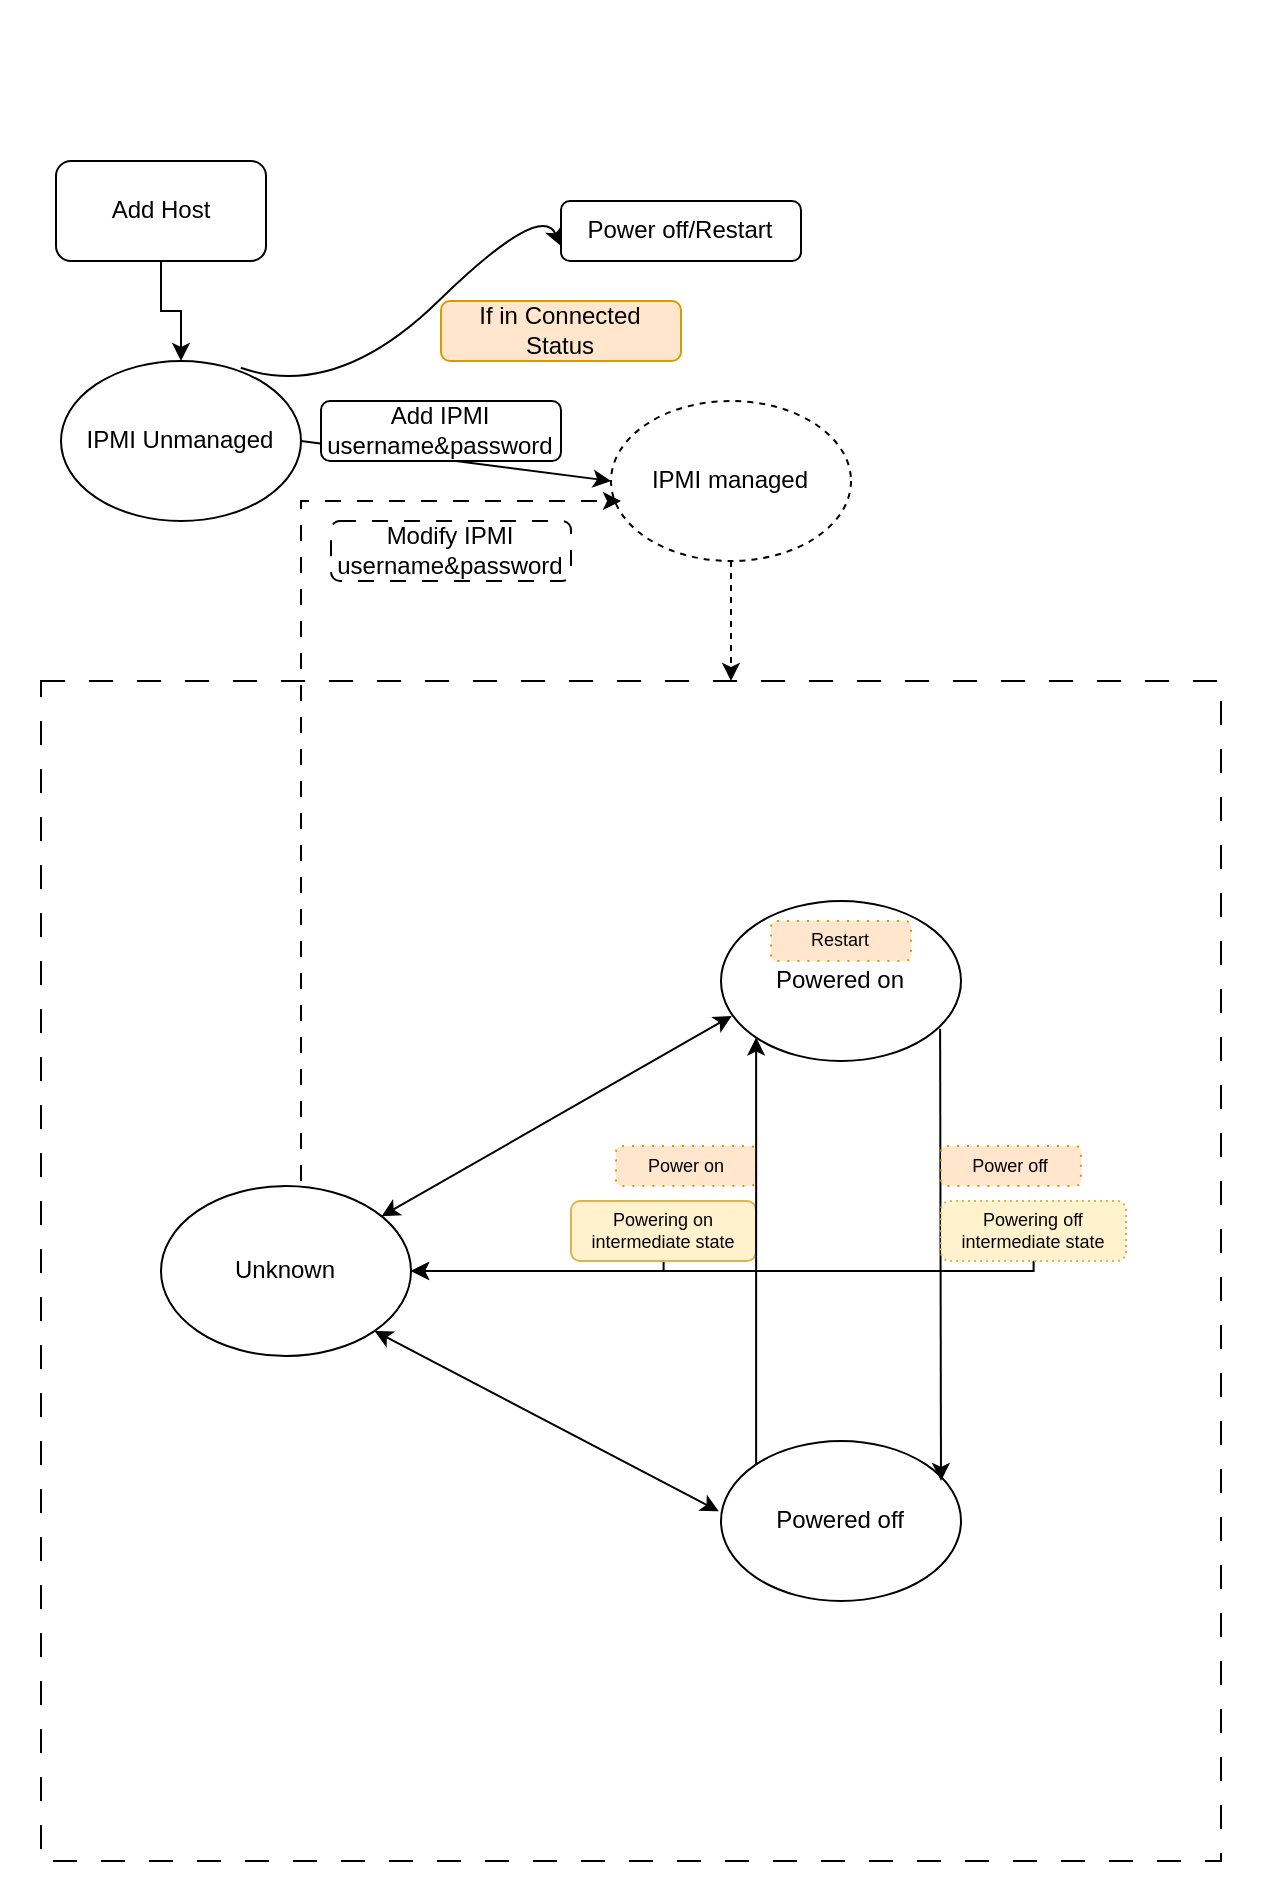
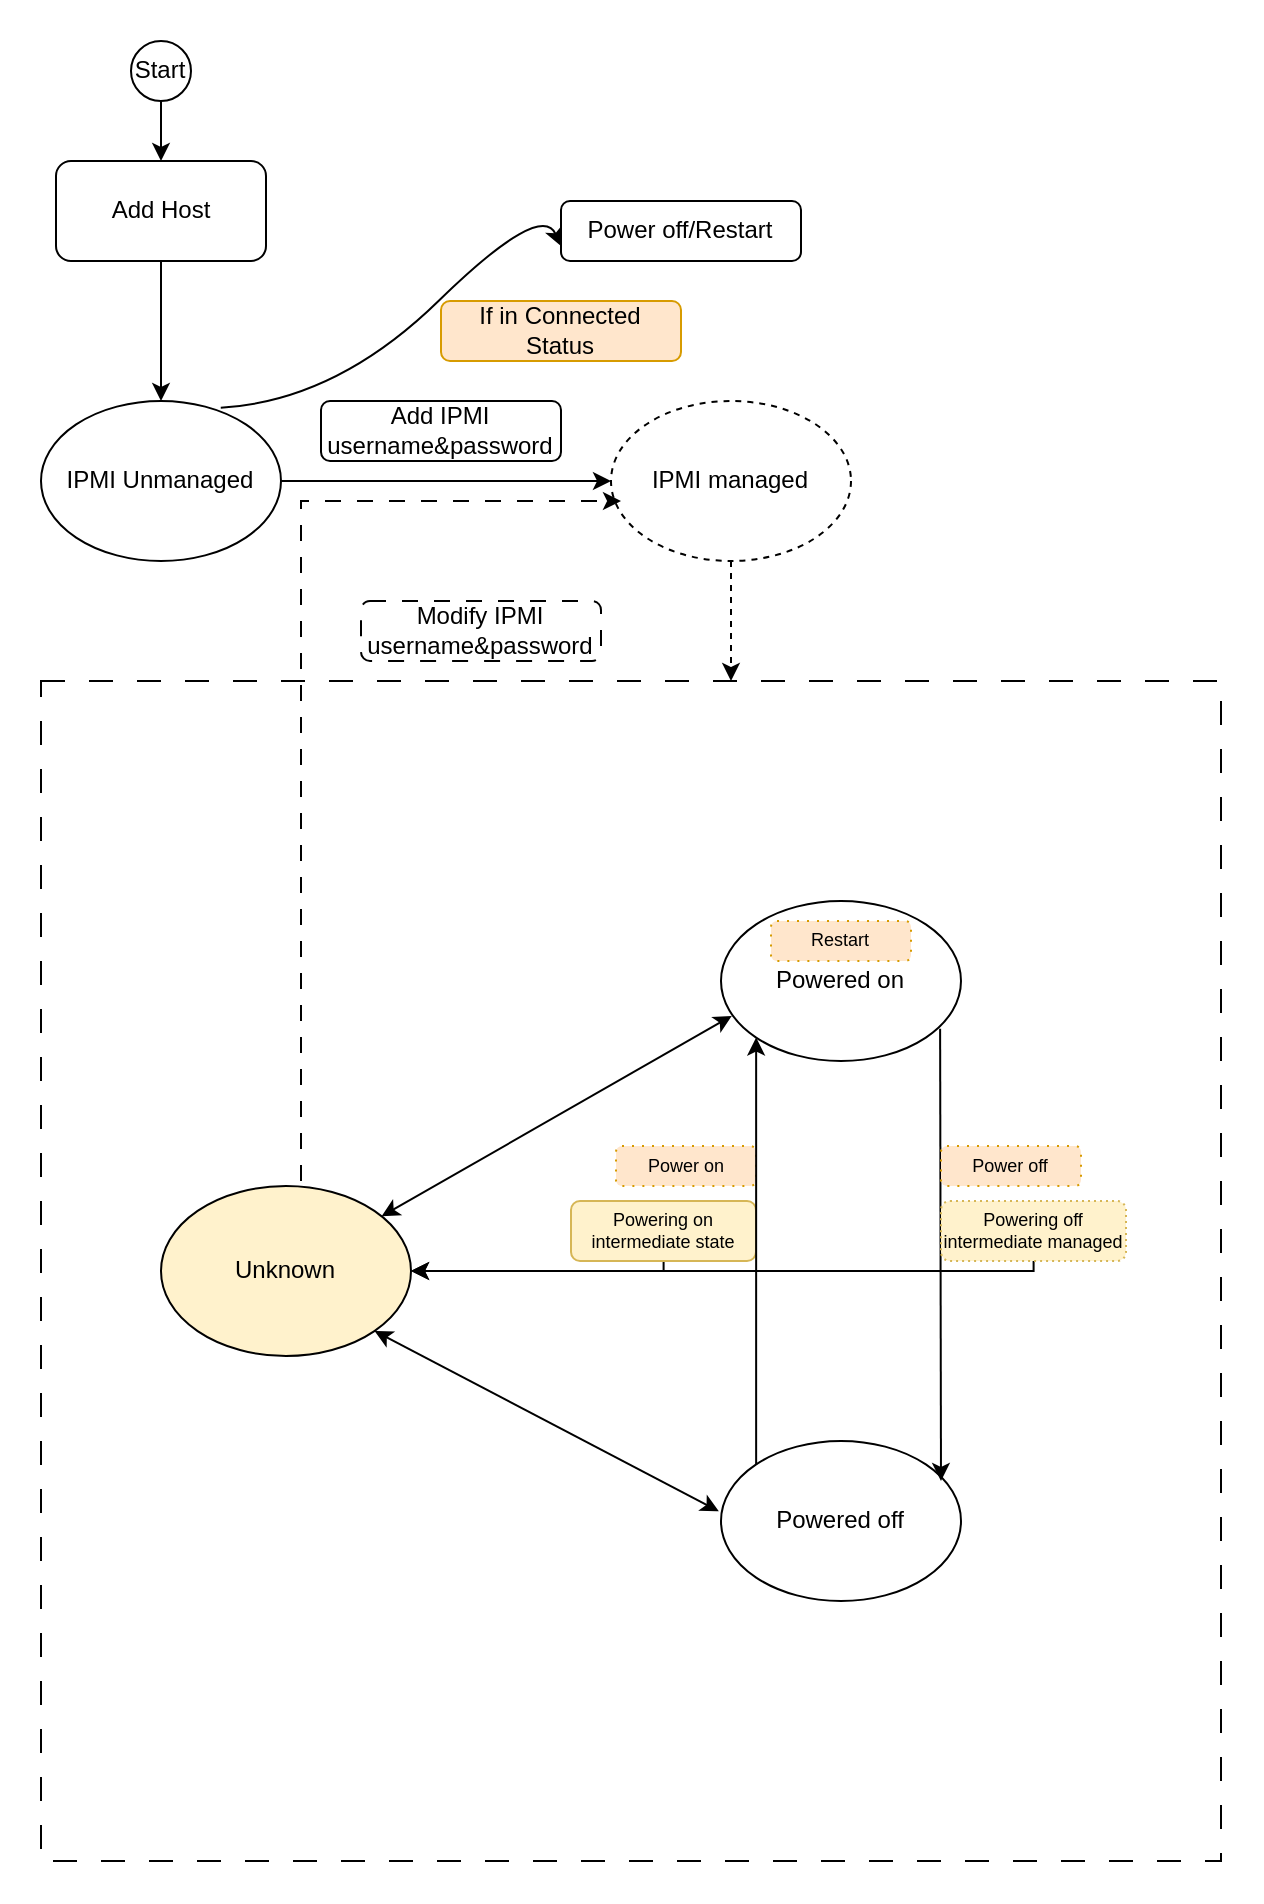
  <mxCell id="0" />
  <mxCell id="1" parent="0" />
  <mxCell id="2" value="" style="whiteSpace=wrap;html=1;aspect=fixed;dashed=1;dashPattern=12 12;" vertex="1" parent="1"><mxGeometry x="20" y="340" width="590" height="590" as="geometry" /></mxCell>
  <mxCell id="3" value="Powered on" style="ellipse;whiteSpace=wrap;html=1;" vertex="1" parent="1"><mxGeometry x="360" y="450" width="120" height="80" as="geometry" /></mxCell>
  <mxCell id="4" value="Powered off" style="ellipse;whiteSpace=wrap;html=1;" vertex="1" parent="1"><mxGeometry x="360" y="720" width="120" height="80" as="geometry" /></mxCell>
- <mxCell id="5" value="IPMI Unmanaged" style="ellipse;whiteSpace=wrap;html=1;" vertex="1" parent="1"><mxGeometry x="30" y="180" width="120" height="80" as="geometry" /></mxCell>
+ <mxCell id="5" value="IPMI Unmanaged" style="ellipse;whiteSpace=wrap;html=1;" vertex="1" parent="1"><mxGeometry x="20" y="200" width="120" height="80" as="geometry" /></mxCell>
  <mxCell id="6" style="edgeStyle=orthogonalEdgeStyle;rounded=0;orthogonalLoop=1;jettySize=auto;html=1;entryX=1;entryY=0.5;entryDx=0;entryDy=0;" edge="1" parent="1" source="7" target="23"><mxGeometry relative="1" as="geometry"><Array as="points"><mxPoint x="331" y="635" /></Array></mxGeometry></mxCell>
  <mxCell id="7" value="Powering on&lt;br&gt;intermediate state" style="rounded=1;whiteSpace=wrap;html=1;dashed=0;dashPattern=1 2;fontSize=9;fillColor=#fff2cc;strokeColor=#d6b656;" vertex="1" parent="1"><mxGeometry x="285" y="600" width="92.5" height="30" as="geometry" /></mxCell>
  <mxCell id="8" value="Power on" style="rounded=1;whiteSpace=wrap;html=1;fontSize=9;dashed=1;dashPattern=1 4;rotation=0;fillColor=#ffe6cc;strokeColor=#d79b00;" vertex="1" parent="1"><mxGeometry x="307.5" y="572.5" width="70" height="20" as="geometry" /></mxCell>
  <mxCell id="9" value="" style="endArrow=classic;html=1;rounded=0;exitX=0;exitY=0;exitDx=0;exitDy=0;entryX=0;entryY=1;entryDx=0;entryDy=0;" edge="1" parent="1" source="4" target="3"><mxGeometry width="50" height="50" relative="1" as="geometry"><mxPoint x="510" y="670" as="sourcePoint" /><mxPoint x="560" y="620" as="targetPoint" /></mxGeometry></mxCell>
  <mxCell id="10" value="" style="endArrow=classic;html=1;rounded=0;exitX=0.913;exitY=0.799;exitDx=0;exitDy=0;exitPerimeter=0;" edge="1" parent="1" source="3"><mxGeometry width="50" height="50" relative="1" as="geometry"><mxPoint x="510" y="670" as="sourcePoint" /><mxPoint x="470" y="740" as="targetPoint" /></mxGeometry></mxCell>
  <mxCell id="11" style="edgeStyle=orthogonalEdgeStyle;rounded=0;orthogonalLoop=1;jettySize=auto;html=1;entryX=1;entryY=0.5;entryDx=0;entryDy=0;" edge="1" parent="1" source="12" target="23"><mxGeometry relative="1" as="geometry"><Array as="points"><mxPoint x="516" y="635" /></Array></mxGeometry></mxCell>
- <mxCell id="12" value="Powering off&lt;br&gt;intermediate state" style="rounded=1;whiteSpace=wrap;html=1;dashed=1;dashPattern=1 2;fontSize=9;fillColor=#fff2cc;strokeColor=#d6b656;" vertex="1" parent="1"><mxGeometry x="470" y="600" width="92.5" height="30" as="geometry" /></mxCell>
+ <mxCell id="12" value="Powering off&lt;br&gt;intermediate managed" style="rounded=1;whiteSpace=wrap;html=1;dashed=1;dashPattern=1 2;fontSize=9;fillColor=#fff2cc;strokeColor=#d6b656;" vertex="1" parent="1"><mxGeometry x="470" y="600" width="92.5" height="30" as="geometry" /></mxCell>
  <mxCell id="13" value="Power off" style="rounded=1;whiteSpace=wrap;html=1;fontSize=9;dashed=1;dashPattern=1 4;rotation=0;fillColor=#ffe6cc;strokeColor=#d79b00;" vertex="1" parent="1"><mxGeometry x="470" y="572.5" width="70" height="20" as="geometry" /></mxCell>
  <mxCell id="14" value="Restart" style="rounded=1;whiteSpace=wrap;html=1;fontSize=9;dashed=1;dashPattern=1 4;rotation=0;fillColor=#ffe6cc;strokeColor=#d79b00;" vertex="1" parent="1"><mxGeometry x="385" y="460" width="70" height="20" as="geometry" /></mxCell>
  <mxCell id="15" value="IPMI managed" style="ellipse;whiteSpace=wrap;html=1;dashed=1;" vertex="1" parent="1"><mxGeometry x="305" y="200" width="120" height="80" as="geometry" /></mxCell>
  <mxCell id="16" value="" style="endArrow=classic;html=1;rounded=0;exitX=0.5;exitY=1;exitDx=0;exitDy=0;dashed=1;" edge="1" parent="1" source="15"><mxGeometry width="50" height="50" relative="1" as="geometry"><mxPoint x="250" y="400" as="sourcePoint" /><mxPoint x="365" y="340" as="targetPoint" /></mxGeometry></mxCell>
  <mxCell id="17" value="" style="endArrow=classic;html=1;rounded=0;exitX=1;exitY=0.5;exitDx=0;exitDy=0;entryX=0;entryY=0.5;entryDx=0;entryDy=0;" edge="1" parent="1" source="5" target="15"><mxGeometry width="50" height="50" relative="1" as="geometry"><mxPoint x="250" y="400" as="sourcePoint" /><mxPoint x="300" y="350" as="targetPoint" /></mxGeometry></mxCell>
+ <mxCell id="18" value="Start" style="ellipse;whiteSpace=wrap;html=1;aspect=fixed;" vertex="1" parent="1"><mxGeometry x="65" y="20" width="30" height="30" as="geometry" /></mxCell>
  <mxCell id="19" style="edgeStyle=orthogonalEdgeStyle;rounded=0;orthogonalLoop=1;jettySize=auto;html=1;" edge="1" parent="1" source="20" target="5"><mxGeometry relative="1" as="geometry" /></mxCell>
  <mxCell id="20" value="Add Host" style="rounded=1;whiteSpace=wrap;html=1;" vertex="1" parent="1"><mxGeometry x="27.5" width="105" height="50" as="geometry" y="80" /></mxCell>
+ <mxCell id="21" value="" style="endArrow=classic;html=1;rounded=0;exitX=0.5;exitY=1;exitDx=0;exitDy=0;entryX=0.5;entryY=0;entryDx=0;entryDy=0;" edge="1" parent="1" source="18" target="20"><mxGeometry width="50" height="50" relative="1" as="geometry"><mxPoint x="300" y="220" as="sourcePoint" /><mxPoint x="350" y="170" as="targetPoint" /></mxGeometry></mxCell>
  <mxCell id="22" value="Add IPMI username&amp;amp;password" style="rounded=1;whiteSpace=wrap;html=1;" vertex="1" parent="1"><mxGeometry x="160" y="200" width="120" height="30" as="geometry" /></mxCell>
- <mxCell id="23" value="Unknown" style="ellipse;whiteSpace=wrap;html=1;" vertex="1" parent="1"><mxGeometry x="80" y="592.5" width="125" height="85" as="geometry" /></mxCell>
+ <mxCell id="23" value="Unknown" style="ellipse;whiteSpace=wrap;html=1;fillColor=#fff2cc;" vertex="1" parent="1"><mxGeometry x="80" y="592.5" width="125" height="85" as="geometry" /></mxCell>
  <mxCell id="24" value="" style="endArrow=classic;startArrow=classic;html=1;rounded=0;entryX=0.045;entryY=0.718;entryDx=0;entryDy=0;entryPerimeter=0;" edge="1" parent="1" source="23" target="3"><mxGeometry width="50" height="50" relative="1" as="geometry"><mxPoint x="300" y="580" as="sourcePoint" /><mxPoint x="350" y="530" as="targetPoint" /></mxGeometry></mxCell>
  <mxCell id="25" value="" style="endArrow=classic;startArrow=classic;html=1;rounded=0;entryX=-0.009;entryY=0.439;entryDx=0;entryDy=0;entryPerimeter=0;exitX=1;exitY=1;exitDx=0;exitDy=0;" edge="1" parent="1" source="23" target="4"><mxGeometry width="50" height="50" relative="1" as="geometry"><mxPoint x="208" y="619" as="sourcePoint" /><mxPoint x="375" y="517" as="targetPoint" /></mxGeometry></mxCell>
  <mxCell id="26" value="Power off/Restart" style="rounded=1;whiteSpace=wrap;html=1;rotation=0;" vertex="1" parent="1"><mxGeometry x="280" y="100" width="120" height="30" as="geometry" /></mxCell>
  <mxCell id="27" value="" style="curved=1;endArrow=classic;html=1;rounded=0;entryX=0;entryY=0.75;entryDx=0;entryDy=0;exitX=0.749;exitY=0.042;exitDx=0;exitDy=0;exitPerimeter=0;" edge="1" parent="1" source="5" target="26"><mxGeometry width="50" height="50" relative="1" as="geometry"><mxPoint x="117.5" y="200" as="sourcePoint" /><mxPoint x="167.5" y="150" as="targetPoint" /><Array as="points"><mxPoint x="167.5" y="200" /><mxPoint x="270" y="100" /></Array></mxGeometry></mxCell>
  <mxCell id="28" value="If in Connected Status" style="rounded=1;whiteSpace=wrap;html=1;fillColor=#ffe6cc;strokeColor=#d79b00;" vertex="1" parent="1"><mxGeometry x="220" y="150" width="120" height="30" as="geometry" /></mxCell>
  <mxCell id="29" value="" style="endArrow=classic;html=1;rounded=0;dashed=1;dashPattern=8 8;" edge="1" parent="1"><mxGeometry width="50" height="50" relative="1" as="geometry"><mxPoint x="150" y="590" as="sourcePoint" /><mxPoint x="310" y="250" as="targetPoint" /><Array as="points"><mxPoint x="150" y="250" /></Array></mxGeometry></mxCell>
- <mxCell id="30" value="Modify IPMI username&amp;amp;password" style="rounded=1;whiteSpace=wrap;html=1;dashed=1;dashPattern=8 8;" vertex="1" parent="1"><mxGeometry x="165" y="260" width="120" height="30" as="geometry" /></mxCell>
+ <mxCell id="30" value="Modify IPMI username&amp;amp;password" style="rounded=1;whiteSpace=wrap;html=1;dashed=1;dashPattern=8 8;" vertex="1" parent="1"><mxGeometry x="180" y="300" width="120" height="30" as="geometry" /></mxCell>
